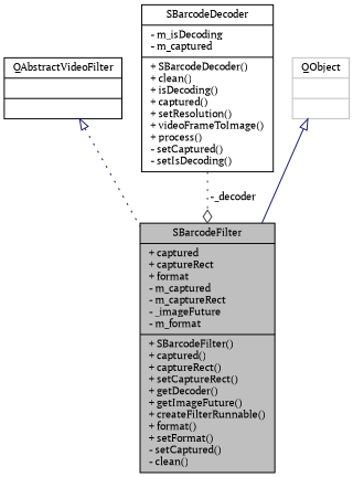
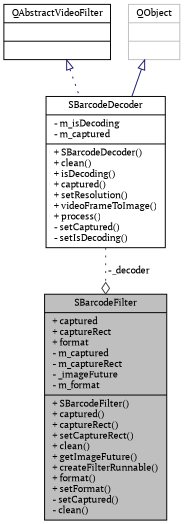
  digraph {
    fontname="PT Serif"
    node [color=black fillcolor=white fontname="PT Serif" fontsize=10 shape=record style=filled]
    edge [arrowtail=onormal color=midnightblue dir=back fontname="PT Serif" fontsize=10 labelfontname=Helvetica labelfontsize=10 style=dotted]
-   n1 [fillcolor=grey75 fontcolor=black height=0.2 label="{SBarcodeFilter\n|+ captured\l+ captureRect\l+ format\l- m_captured\l- m_captureRect\l- _imageFuture\l- m_format\l|+ SBarcodeFilter()\l+ captured()\l+ captureRect()\l+ setCaptureRect()\l+ getDecoder()\l+ getImageFuture()\l+ createFilterRunnable()\l+ format()\l+ setFormat()\l- setCaptured()\l- clean()\l}" width=0.4]
+   n1 [fillcolor=grey75 fontcolor=black height=0.2 label="{SBarcodeFilter\n|+ captured\l+ captureRect\l+ format\l- m_captured\l- m_captureRect\l- _imageFuture\l- m_format\l|+ SBarcodeFilter()\l+ captured()\l+ captureRect()\l+ setCaptureRect()\l+ clean()\l+ getImageFuture()\l+ createFilterRunnable()\l+ format()\l+ setFormat()\l- setCaptured()\l- clean()\l}" width=0.4]
    n2 [height=0.2 label="{QAbstractVideoFilter\n||}" width=0.4]
    n3 [height=0.2 label="{SBarcodeDecoder\n|- m_isDecoding\l- m_captured\l|+ SBarcodeDecoder()\l+ clean()\l+ isDecoding()\l+ captured()\l+ setResolution()\l+ videoFrameToImage()\l+ process()\l- setCaptured()\l- setIsDecoding()\l}" width=0.4]
    n4 [color=grey75 height=0.2 label="{QObject\n||}" width=0.4]
-   n2 -> n1
+   n2 -> n3
    n3 -> n1 [arrowhead=odiamond color=grey25 label=" -_decoder" arrowtail="" dir=""]
-   n4 -> n1 [style=solid]
+   n4 -> n3 [style=solid]
  }
